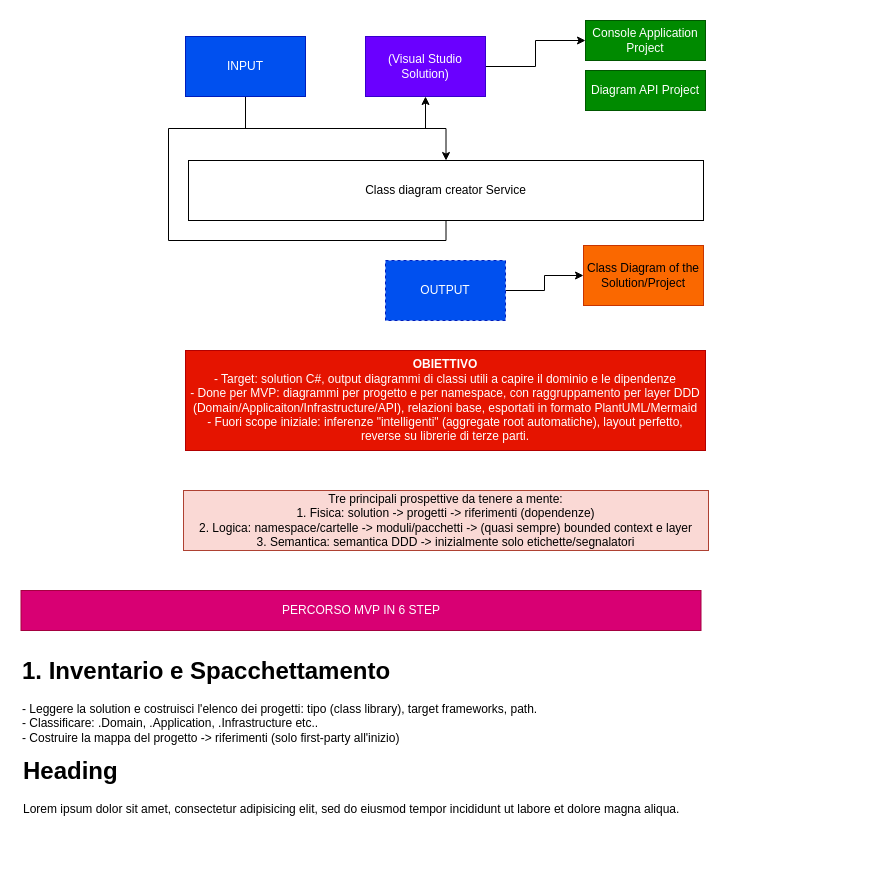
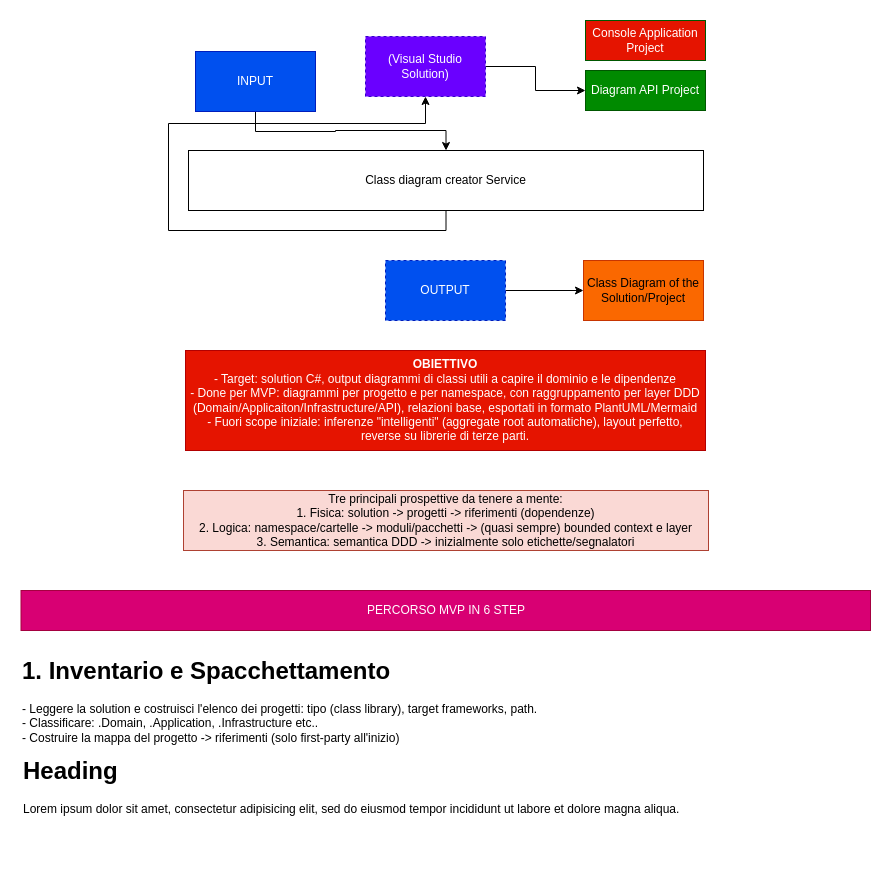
  <mxCell id="0" />
  <mxCell id="1" parent="0" />
  <mxCell id="2" value="" style="group" vertex="1" connectable="0" parent="1"><mxGeometry x="185" y="20" width="520" height="300" as="geometry" /></mxCell>
  <mxCell id="3" style="edgeStyle=orthogonalEdgeStyle;rounded=0;orthogonalLoop=1;jettySize=auto;html=1;exitX=0.5;exitY=1;exitDx=0;exitDy=0;" edge="1" parent="2" source="4" target="12"><mxGeometry relative="1" as="geometry" /></mxCell>
- <mxCell id="4" value="Class diagram creator Service" style="rounded=0;whiteSpace=wrap;html=1;" vertex="1" parent="2"><mxGeometry x="3" y="140" width="515" height="60" as="geometry" /></mxCell>
+ <mxCell id="4" value="Class diagram creator Service" style="rounded=0;whiteSpace=wrap;html=1;" vertex="1" parent="2"><mxGeometry x="3" y="130" width="515" height="60" as="geometry" /></mxCell>
  <mxCell id="5" style="edgeStyle=orthogonalEdgeStyle;rounded=0;orthogonalLoop=1;jettySize=auto;html=1;exitX=0.5;exitY=1;exitDx=0;exitDy=0;entryX=0.5;entryY=0;entryDx=0;entryDy=0;" edge="1" parent="2" source="9" target="4"><mxGeometry relative="1" as="geometry" /></mxCell>
  <mxCell id="6" style="edgeStyle=orthogonalEdgeStyle;rounded=0;orthogonalLoop=1;jettySize=auto;html=1;exitX=1;exitY=0.5;exitDx=0;exitDy=0;entryX=0;entryY=0.5;entryDx=0;entryDy=0;" edge="1" parent="2" source="7" target="8"><mxGeometry relative="1" as="geometry"><mxPoint x="395" y="270" as="targetPoint" /></mxGeometry></mxCell>
  <mxCell id="7" value="OUTPUT" style="rounded=0;whiteSpace=wrap;html=1;fillColor=#0050ef;fontColor=#ffffff;strokeColor=#001DBC;dashed=1;" vertex="1" parent="2"><mxGeometry x="200" y="240" width="120" height="60" as="geometry" /></mxCell>
- <mxCell id="8" value="Class Diagram of the Solution/Project" style="rounded=0;whiteSpace=wrap;html=1;fillColor=#fa6800;fontColor=#000000;strokeColor=#C73500;" vertex="1" parent="2"><mxGeometry x="398" y="225" width="120" height="60" as="geometry" /></mxCell>
- <mxCell id="9" value="INPUT" style="rounded=0;whiteSpace=wrap;html=1;container=0;fillColor=#0050ef;fontColor=#ffffff;strokeColor=#001DBC;" vertex="1" parent="2"><mxGeometry y="16" width="120" height="60" as="geometry" /></mxCell>
- <mxCell id="10" style="edgeStyle=orthogonalEdgeStyle;rounded=0;orthogonalLoop=1;jettySize=auto;html=1;exitX=1;exitY=0.5;exitDx=0;exitDy=0;entryX=0;entryY=0.5;entryDx=0;entryDy=0;" edge="1" parent="2" source="12" target="13"><mxGeometry relative="1" as="geometry" /></mxCell>
- <mxCell id="12" value="(Visual Studio Solution)" style="rounded=0;whiteSpace=wrap;html=1;container=0;fillColor=#6a00ff;fontColor=#ffffff;strokeColor=#3700CC;" vertex="1" parent="2"><mxGeometry x="180" y="16" width="120" height="60" as="geometry" /></mxCell>
- <mxCell id="13" value="Console Application Project" style="rounded=0;whiteSpace=wrap;html=1;container=0;fillColor=#008a00;fontColor=#ffffff;strokeColor=#005700;" vertex="1" parent="2"><mxGeometry x="400" width="120" height="40" as="geometry" /></mxCell>
+ <mxCell id="8" value="Class Diagram of the Solution/Project" style="rounded=0;whiteSpace=wrap;html=1;fillColor=#fa6800;fontColor=#000000;strokeColor=#C73500;" vertex="1" parent="2"><mxGeometry x="398" y="240" width="120" height="60" as="geometry" /></mxCell>
+ <mxCell id="9" value="INPUT" style="rounded=0;whiteSpace=wrap;html=1;container=0;fillColor=#0050ef;fontColor=#ffffff;strokeColor=#001DBC;" vertex="1" parent="2"><mxGeometry x="10" y="31" width="120" height="60" as="geometry" /></mxCell>
+ <mxCell id="11" style="edgeStyle=orthogonalEdgeStyle;rounded=0;orthogonalLoop=1;jettySize=auto;html=1;exitX=1;exitY=0.5;exitDx=0;exitDy=0;entryX=0;entryY=0.5;entryDx=0;entryDy=0;" edge="1" parent="2" source="12" target="14"><mxGeometry relative="1" as="geometry" /></mxCell>
+ <mxCell id="12" value="(Visual Studio Solution)" style="rounded=0;whiteSpace=wrap;html=1;container=0;fillColor=#6a00ff;fontColor=#ffffff;strokeColor=#3700CC;dashed=1;" vertex="1" parent="2"><mxGeometry x="180" y="16" width="120" height="60" as="geometry" /></mxCell>
+ <mxCell id="13" value="Console Application Project" style="rounded=0;whiteSpace=wrap;html=1;container=0;fillColor=#e51400;fontColor=#ffffff;strokeColor=#005700;" vertex="1" parent="2"><mxGeometry x="400" width="120" height="40" as="geometry" /></mxCell>
  <mxCell id="14" value="Diagram API Project" style="rounded=0;whiteSpace=wrap;html=1;container=0;fillColor=#008a00;fontColor=#ffffff;strokeColor=#005700;" vertex="1" parent="2"><mxGeometry x="400" y="50" width="120" height="40" as="geometry" /></mxCell>
  <mxCell id="15" value="&lt;b&gt;OBIETTIVO&lt;/b&gt;&lt;br&gt;&lt;div&gt;- Target: solution C#, output diagrammi di classi utili a capire il dominio e le dipendenze&lt;/div&gt;&lt;div&gt;- Done per MVP: diagrammi per progetto e per namespace, con raggruppamento per layer DDD (Domain/Applicaiton/Infrastructure/API), relazioni base, esportati in formato PlantUML/Mermaid&lt;/div&gt;&lt;div&gt;- Fuori scope iniziale: inferenze &quot;intelligenti&quot; (aggregate root automatiche), layout perfetto, reverse su librerie di terze parti.&lt;/div&gt;" style="rounded=0;whiteSpace=wrap;html=1;fillColor=#e51400;fontColor=#ffffff;strokeColor=#B20000;" vertex="1" parent="1"><mxGeometry x="185" y="350" width="520" height="100" as="geometry" /></mxCell>
  <mxCell id="16" value="Tre principali prospettive da tenere a mente:&#10;1. Fisica: solution -&gt; progetti -&gt; riferimenti (dopendenze)&#10;2. Logica: namespace/cartelle -&gt; moduli/pacchetti -&gt; (quasi sempre) bounded context e layer&#10;3. Semantica: semantica DDD -&gt; inizialmente solo etichette/segnalatori" style="rounded=0;whiteSpace=wrap;fillColor=#fad9d5;strokeColor=#ae4132;fontColor=#000000;" vertex="1" parent="1"><mxGeometry x="183" y="490" width="525" height="60" as="geometry" /></mxCell>
- <mxCell id="17" value="PERCORSO MVP IN 6 STEP" style="rounded=0;whiteSpace=wrap;html=1;fillColor=#d80073;fontColor=#ffffff;strokeColor=#A50040;" vertex="1" parent="1"><mxGeometry x="20.5" y="590" width="680" height="40" as="geometry" /></mxCell>
+ <mxCell id="17" value="PERCORSO MVP IN 6 STEP" style="rounded=0;whiteSpace=wrap;html=1;fillColor=#d80073;fontColor=#ffffff;strokeColor=#A50040;" vertex="1" parent="1"><mxGeometry x="20.5" y="590" width="849.5" height="40" as="geometry" /></mxCell>
  <mxCell id="18" value="&lt;h1 style=&quot;margin-top: 0px;&quot;&gt;1. Inventario e Spacchettamento&lt;/h1&gt;&lt;div&gt;- Leggere la solution e costruisci l'elenco dei progetti: tipo (class library), target frameworks, path.&lt;/div&gt;&lt;div&gt;- Classificare: .Domain, .Application, .Infrastructure etc..&lt;/div&gt;&lt;div&gt;- Costruire la mappa del progetto -&amp;gt; riferimenti (solo first-party all'inizio)&lt;/div&gt;" style="text;html=1;whiteSpace=wrap;overflow=hidden;rounded=0;" vertex="1" parent="1"><mxGeometry y="650" width="850" height="100" as="geometry" x="20" /></mxCell>
  <mxCell id="19" value="&lt;h1 style=&quot;margin-top: 0px;&quot;&gt;Heading&lt;/h1&gt;&lt;p&gt;Lorem ipsum dolor sit amet, consectetur adipisicing elit, sed do eiusmod tempor incididunt ut labore et dolore magna aliqua.&lt;/p&gt;" style="text;html=1;whiteSpace=wrap;overflow=hidden;rounded=0;" vertex="1" parent="1"><mxGeometry x="20.5" y="750" width="849.5" height="120" as="geometry" /></mxCell>
